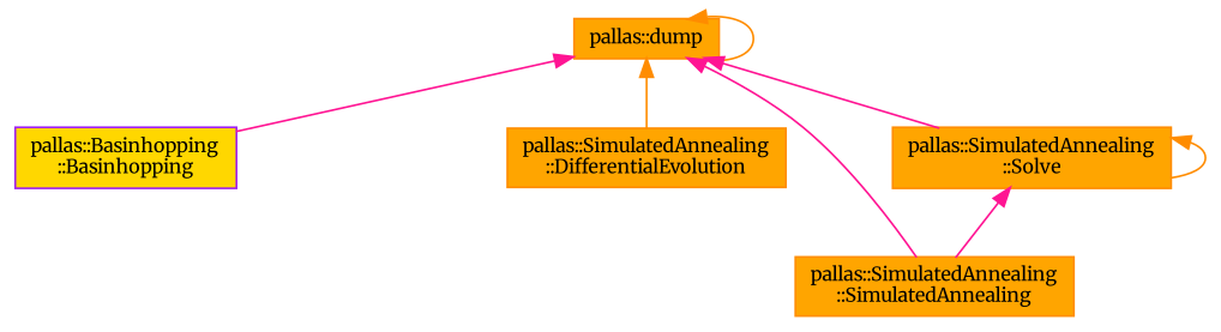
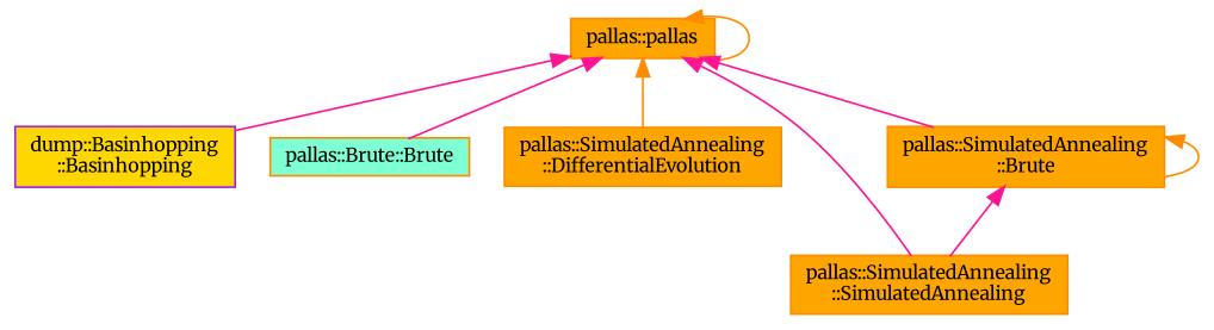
  digraph {
    fontname=Merriweather
    rankdir=TB
    node [color=darkorange fillcolor=orange fontname=Merriweather fontsize=10 shape=record style=filled]
    edge [color=deeppink dir=back fontname=Merriweather fontsize=10 labelfontname=Helvetica labelfontsize=10 style=solid]
-   n1 [fontcolor=black height=0.2 label="pallas::dump" width=0.4]
-   n2 [color=purple fillcolor=gold height=0.2 label="pallas::Basinhopping\l::Basinhopping" width=0.4]
+   n1 [fontcolor=black height=0.2 label="pallas::pallas" width=0.4]
+   n2 [color=purple fillcolor=gold height=0.2 label="dump::Basinhopping\l::Basinhopping" width=0.4]
+   n3 [fillcolor=aquamarine height=0.2 label="pallas::Brute::Brute" width=0.4]
    n4 [height=0.2 label="pallas::SimulatedAnnealing\l::DifferentialEvolution" width=0.4]
    n5 [height=0.2 label="pallas::SimulatedAnnealing\l::SimulatedAnnealing" width=0.4]
-   n6 [height=0.2 label="pallas::SimulatedAnnealing\l::Solve" width=0.4]
+   n6 [height=0.2 label="pallas::SimulatedAnnealing\l::Brute" width=0.4]
    n1 -> n1 [color=darkorange]
    n1 -> n2
+   n1 -> n3
    n1 -> n4 [color=darkorange]
    n1 -> n5
    n1 -> n6
    n6 -> n5
    n6 -> n6 [color=darkorange]
  }
